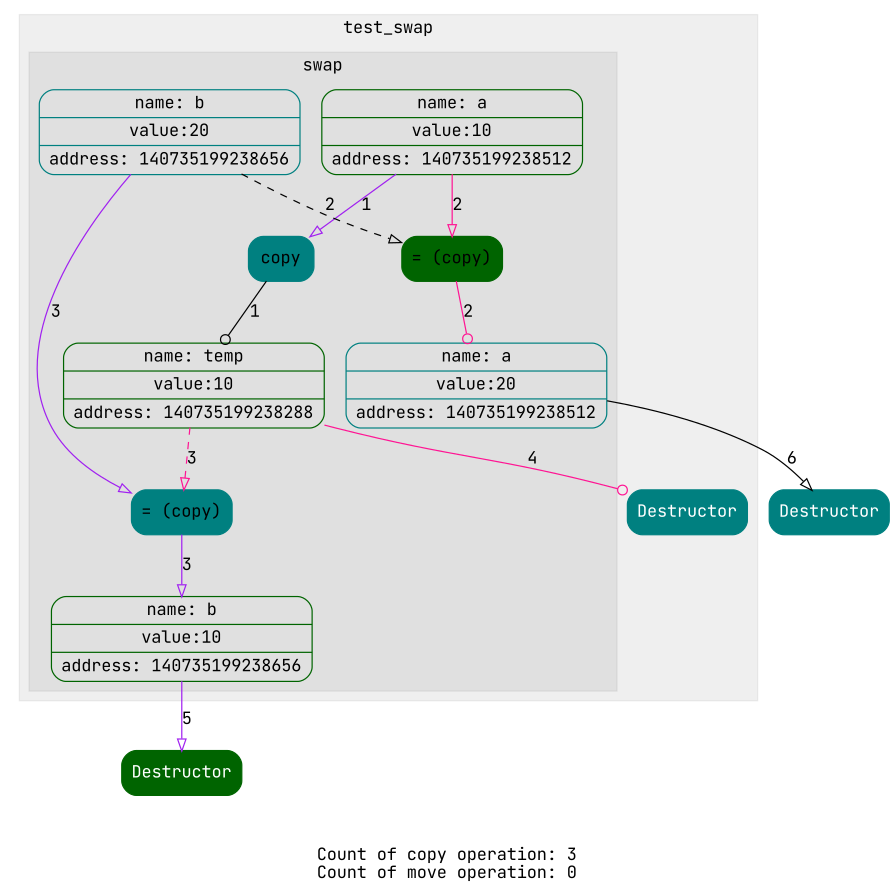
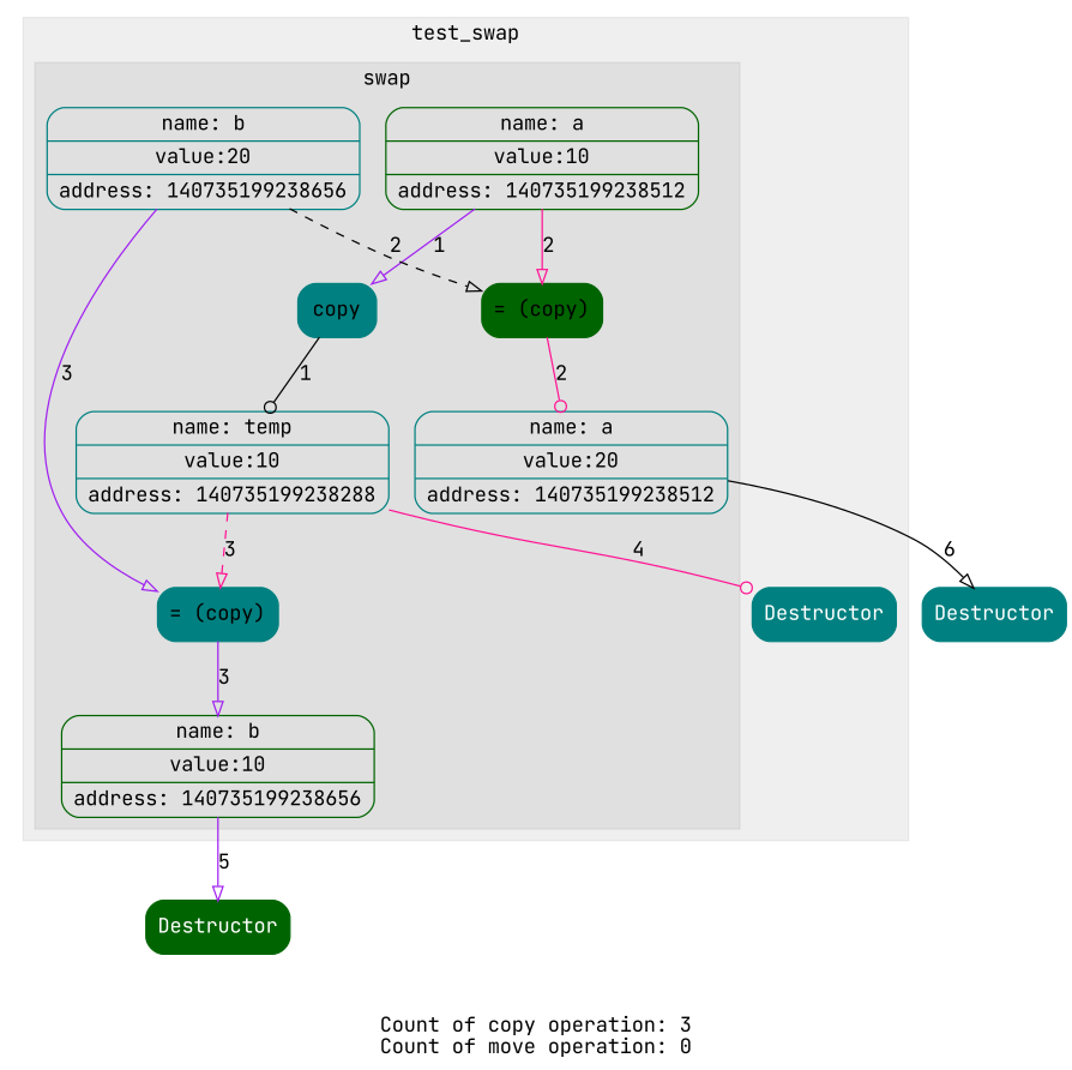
  digraph {
    label="Count of copy operation: 3\nCount of move operation: 0"
    trankdir=HR
    fontname="JetBrains Mono"
    node [shape=Mrecord color=teal fontname="JetBrains Mono" style=filled]
    edge [color=purple arrowhead=onormal fontname="JetBrains Mono"]
    n1 [label="{ {name: a} | {value:10} | {address: 140735199238512}} " color=darkgreen style=""]
    n2 [label=copy]
    n3 [color=darkgreen label="= (copy)"]
    n4 [label="{ {name: b} | {value:20} | {address: 140735199238656}} " style=""]
    n5 [label="= (copy)"]
-   n6 [label="{ {name: temp} | {value:10} | {address: 140735199238288}} " color=darkgreen style=""]
+   n6 [label="{ {name: temp} | {value:10} | {address: 140735199238288}} " style=""]
    n7 [label="{ {name: a} | {value:20} | {address: 140735199238512}} " style=""]
    n8 [label="{ {name: b} | {value:10} | {address: 140735199238656}} " color=darkgreen style=""]
    n9 [fontcolor=white label=Destructor]
    n10 [fontcolor=white label=Destructor]
    n11 [color=darkgreen fontcolor=white label=Destructor]
    subgraph cluster_1 {
      color="#00000010"
      label=test_swap
      style=filled
      n9
      subgraph cluster_2 {
        color="#00000010"
        label=swap
        style=filled
        n1
        n2
        n3
        n4
        n5
        n6
        n7
        n8
      }
    }
    n1 -> n2 [label=1]
    n1 -> n3 [label=2 color=deeppink]
    n2 -> n6 [label=1 color=black arrowhead=odot]
    n3 -> n7 [label=2 color=deeppink arrowhead=odot]
    n4 -> n3 [label=2 style=dashed color=black]
    n4 -> n5 [label=3]
    n5 -> n8 [label=3]
    n6 -> n5 [label=3 style=dashed color=deeppink]
    n6 -> n9 [label=4 color=deeppink arrowhead=odot]
    n7 -> n10 [label=6 color=black]
    n8 -> n11 [label=5]
  }
